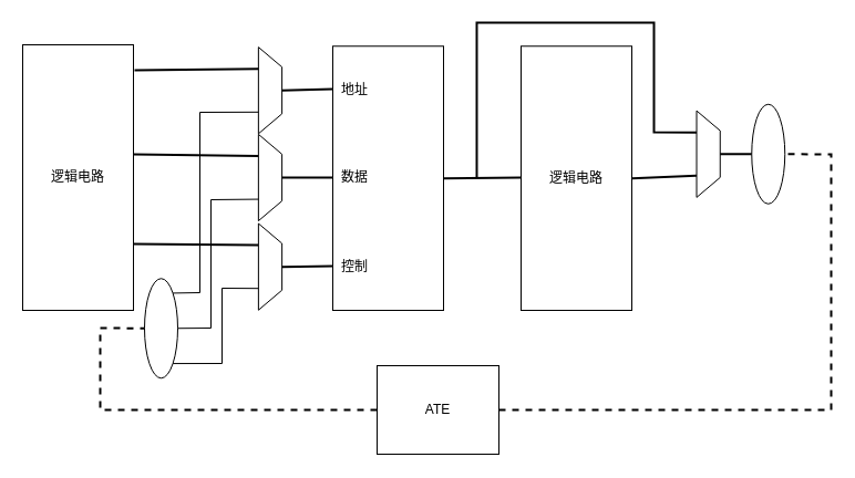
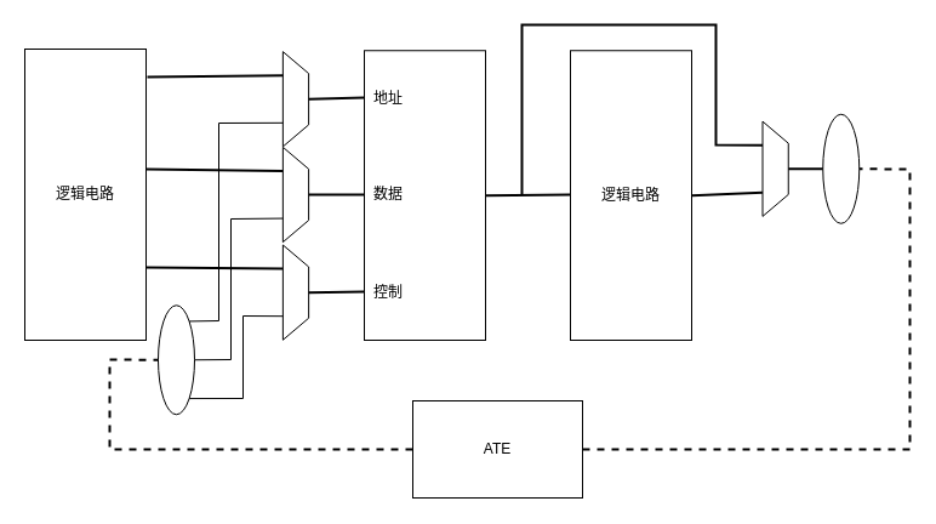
  <mxCell id="0" />
  <mxCell id="1" parent="0" />
  <mxCell id="2" value="逻辑电路" style="rounded=0;whiteSpace=wrap;html=1;" vertex="1" parent="1"><mxGeometry x="20" y="40" width="100" height="240" as="geometry" /></mxCell>
  <mxCell id="3" value="" style="ellipse;whiteSpace=wrap;html=1;" vertex="1" parent="1"><mxGeometry x="130" y="251.25" width="30" height="90" as="geometry" /></mxCell>
- <mxCell id="4" value="ATE" style="rounded=0;whiteSpace=wrap;html=1;" vertex="1" parent="1"><mxGeometry x="340" y="330" width="110" height="80" as="geometry" /></mxCell>
+ <mxCell id="4" value="ATE" style="rounded=0;whiteSpace=wrap;html=1;" vertex="1" parent="1"><mxGeometry x="340" y="330" width="140" height="80" as="geometry" /></mxCell>
  <mxCell id="5" value="" style="rounded=0;whiteSpace=wrap;html=1;" vertex="1" parent="1"><mxGeometry x="300" y="41.25" width="100" height="238.75" as="geometry" /></mxCell>
  <mxCell id="6" value="逻辑电路" style="rounded=0;whiteSpace=wrap;html=1;" vertex="1" parent="1"><mxGeometry x="470" y="41.25" width="100" height="238.75" as="geometry" /></mxCell>
  <mxCell id="7" value="" style="ellipse;whiteSpace=wrap;html=1;" vertex="1" parent="1"><mxGeometry x="678.25" y="93.76" width="30" height="90" as="geometry" /></mxCell>
  <mxCell id="8" value="地址" style="text;html=1;strokeColor=none;fillColor=none;align=center;verticalAlign=middle;whiteSpace=wrap;rounded=0;" vertex="1" parent="1"><mxGeometry x="290" y="66.25" width="60" height="30" as="geometry" /></mxCell>
  <mxCell id="9" value="数据" style="text;html=1;strokeColor=none;fillColor=none;align=center;verticalAlign=middle;whiteSpace=wrap;rounded=0;" vertex="1" parent="1"><mxGeometry x="290" y="145" width="60" height="30" as="geometry" /></mxCell>
  <mxCell id="10" value="控制" style="text;html=1;strokeColor=none;fillColor=none;align=center;verticalAlign=middle;whiteSpace=wrap;rounded=0;" vertex="1" parent="1"><mxGeometry x="290" y="225.62" width="60" height="30" as="geometry" /></mxCell>
  <mxCell id="11" value="" style="verticalLabelPosition=middle;verticalAlign=middle;html=1;shape=trapezoid;perimeter=trapezoidPerimeter;whiteSpace=wrap;size=0.23;arcSize=10;flipV=1;labelPosition=center;align=center;rotation=-90;" vertex="1" parent="1"><mxGeometry x="204.38" y="70.63" width="78.25" height="21.25" as="geometry" /></mxCell>
  <mxCell id="12" value="" style="endArrow=none;html=1;rounded=0;strokeWidth=2;entryX=0.75;entryY=0;entryDx=0;entryDy=0;exitX=1.01;exitY=0.096;exitDx=0;exitDy=0;exitPerimeter=0;" edge="1" parent="1" source="2" target="11"><mxGeometry width="50" height="50" relative="1" as="geometry"><mxPoint x="170" y="60" as="sourcePoint" /><mxPoint x="240" y="60" as="targetPoint" /></mxGeometry></mxCell>
  <mxCell id="13" value="" style="endArrow=none;html=1;rounded=0;entryX=0.75;entryY=0;entryDx=0;entryDy=0;strokeWidth=2;exitX=1;exitY=0.413;exitDx=0;exitDy=0;exitPerimeter=0;" edge="1" parent="1" source="2" target="16"><mxGeometry width="50" height="50" relative="1" as="geometry"><mxPoint x="170" y="140" as="sourcePoint" /><mxPoint x="233.003" y="602.987" as="targetPoint" /></mxGeometry></mxCell>
  <mxCell id="14" value="" style="endArrow=none;html=1;rounded=0;exitX=1;exitY=0.75;exitDx=0;exitDy=0;entryX=0.75;entryY=0;entryDx=0;entryDy=0;strokeWidth=2;" edge="1" parent="1" source="2" target="17"><mxGeometry width="50" height="50" relative="1" as="geometry"><mxPoint x="110" y="380" as="sourcePoint" /><mxPoint x="232.875" y="656.375" as="targetPoint" /></mxGeometry></mxCell>
  <mxCell id="15" value="" style="endArrow=none;html=1;rounded=0;strokeWidth=2;exitX=0.5;exitY=1;exitDx=0;exitDy=0;" edge="1" parent="1" source="11"><mxGeometry width="50" height="50" relative="1" as="geometry"><mxPoint x="460" y="600" as="sourcePoint" /><mxPoint x="300" y="80" as="targetPoint" /></mxGeometry></mxCell>
  <mxCell id="16" value="" style="verticalLabelPosition=middle;verticalAlign=middle;html=1;shape=trapezoid;perimeter=trapezoidPerimeter;whiteSpace=wrap;size=0.23;arcSize=10;flipV=1;labelPosition=center;align=center;rotation=-90;" vertex="1" parent="1"><mxGeometry x="204.38" y="149.38" width="78.25" height="21.25" as="geometry" /></mxCell>
  <mxCell id="17" value="" style="verticalLabelPosition=middle;verticalAlign=middle;html=1;shape=trapezoid;perimeter=trapezoidPerimeter;whiteSpace=wrap;size=0.23;arcSize=10;flipV=1;labelPosition=center;align=center;rotation=-90;" vertex="1" parent="1"><mxGeometry x="204.38" y="230" width="78.25" height="21.25" as="geometry" /></mxCell>
  <mxCell id="18" value="" style="endArrow=none;html=1;rounded=0;strokeWidth=2;exitX=0.5;exitY=1;exitDx=0;exitDy=0;entryX=0.167;entryY=0.5;entryDx=0;entryDy=0;entryPerimeter=0;" edge="1" parent="1" source="16" target="9"><mxGeometry width="50" height="50" relative="1" as="geometry"><mxPoint x="280" y="480" as="sourcePoint" /><mxPoint x="330" y="430" as="targetPoint" /></mxGeometry></mxCell>
  <mxCell id="19" value="" style="endArrow=none;html=1;rounded=0;strokeWidth=2;exitX=0.5;exitY=1;exitDx=0;exitDy=0;" edge="1" parent="1" source="17"><mxGeometry width="50" height="50" relative="1" as="geometry"><mxPoint x="40" y="450" as="sourcePoint" /><mxPoint x="300" y="240" as="targetPoint" /></mxGeometry></mxCell>
  <mxCell id="20" value="" style="verticalLabelPosition=middle;verticalAlign=middle;html=1;shape=trapezoid;perimeter=trapezoidPerimeter;whiteSpace=wrap;size=0.23;arcSize=10;flipV=1;labelPosition=center;align=center;rotation=-90;" vertex="1" parent="1"><mxGeometry x="600" y="128.13" width="78.25" height="21.25" as="geometry" /></mxCell>
  <mxCell id="21" value="" style="endArrow=none;html=1;rounded=0;strokeWidth=2;exitX=1;exitY=0.5;exitDx=0;exitDy=0;entryX=0;entryY=0.497;entryDx=0;entryDy=0;entryPerimeter=0;" edge="1" parent="1" source="5" target="6"><mxGeometry width="50" height="50" relative="1" as="geometry"><mxPoint x="410" y="220" as="sourcePoint" /><mxPoint x="460" y="170" as="targetPoint" /></mxGeometry></mxCell>
  <mxCell id="22" value="" style="endArrow=none;html=1;rounded=0;strokeWidth=2;exitX=1;exitY=0.5;exitDx=0;exitDy=0;entryX=0.25;entryY=0;entryDx=0;entryDy=0;" edge="1" parent="1" source="6" target="20"><mxGeometry width="50" height="50" relative="1" as="geometry"><mxPoint x="600" y="350" as="sourcePoint" /><mxPoint x="650" y="300" as="targetPoint" /></mxGeometry></mxCell>
  <mxCell id="23" value="" style="endArrow=none;html=1;rounded=0;strokeWidth=2;exitX=0.5;exitY=1;exitDx=0;exitDy=0;entryX=0;entryY=0.5;entryDx=0;entryDy=0;" edge="1" parent="1" source="20" target="7"><mxGeometry width="50" height="50" relative="1" as="geometry"><mxPoint x="660" y="320" as="sourcePoint" /><mxPoint x="710" y="270" as="targetPoint" /></mxGeometry></mxCell>
  <mxCell id="24" value="" style="endArrow=none;html=1;rounded=0;strokeWidth=2;entryX=0.75;entryY=0;entryDx=0;entryDy=0;" edge="1" parent="1" target="20"><mxGeometry width="50" height="50" relative="1" as="geometry"><mxPoint x="430" y="160" as="sourcePoint" /><mxPoint x="600" y="20" as="targetPoint" /><Array as="points"><mxPoint x="430" y="20" /><mxPoint x="590" y="20" /><mxPoint x="590" y="119" /></Array></mxGeometry></mxCell>
  <mxCell id="25" value="" style="endArrow=none;dashed=1;html=1;rounded=0;strokeWidth=2;entryX=1;entryY=0.5;entryDx=0;entryDy=0;exitX=1;exitY=0.5;exitDx=0;exitDy=0;" edge="1" parent="1" source="4" target="7"><mxGeometry width="50" height="50" relative="1" as="geometry"><mxPoint x="750" y="370" as="sourcePoint" /><mxPoint x="430" y="220" as="targetPoint" /><Array as="points"><mxPoint x="750" y="370" /><mxPoint x="750" y="139" /></Array></mxGeometry></mxCell>
  <mxCell id="26" value="" style="endArrow=none;dashed=1;html=1;rounded=0;strokeWidth=2;exitX=0;exitY=0.5;exitDx=0;exitDy=0;entryX=0;entryY=0.5;entryDx=0;entryDy=0;" edge="1" parent="1" source="4" target="3"><mxGeometry width="50" height="50" relative="1" as="geometry"><mxPoint x="380" y="270" as="sourcePoint" /><mxPoint x="150" y="310" as="targetPoint" /><Array as="points"><mxPoint x="90" y="370" /><mxPoint x="90" y="296" /></Array></mxGeometry></mxCell>
  <mxCell id="27" value="" style="endArrow=none;html=1;rounded=0;strokeWidth=1;exitX=1;exitY=0;exitDx=0;exitDy=0;entryX=0.25;entryY=0;entryDx=0;entryDy=0;" edge="1" parent="1" source="3" target="11"><mxGeometry width="50" height="50" relative="1" as="geometry"><mxPoint x="210" y="550" as="sourcePoint" /><mxPoint x="210" y="273" as="targetPoint" /><Array as="points"><mxPoint x="180" y="264" /><mxPoint x="180" y="101" /></Array></mxGeometry></mxCell>
  <mxCell id="28" value="" style="endArrow=none;html=1;rounded=0;strokeWidth=1;exitX=1;exitY=0.5;exitDx=0;exitDy=0;entryX=0.25;entryY=0;entryDx=0;entryDy=0;" edge="1" parent="1" source="3" target="16"><mxGeometry width="50" height="50" relative="1" as="geometry"><mxPoint x="130" y="500" as="sourcePoint" /><mxPoint x="180" y="450" as="targetPoint" /><Array as="points"><mxPoint x="190" y="296" /><mxPoint x="190" y="180" /></Array></mxGeometry></mxCell>
  <mxCell id="29" value="" style="endArrow=none;html=1;rounded=0;strokeWidth=1;entryX=0.25;entryY=0;entryDx=0;entryDy=0;exitX=1;exitY=1;exitDx=0;exitDy=0;" edge="1" parent="1" source="3" target="17"><mxGeometry width="50" height="50" relative="1" as="geometry"><mxPoint x="140" y="490" as="sourcePoint" /><mxPoint x="190" y="440" as="targetPoint" /><Array as="points"><mxPoint x="200" y="328" /><mxPoint x="200" y="260" /></Array></mxGeometry></mxCell>
